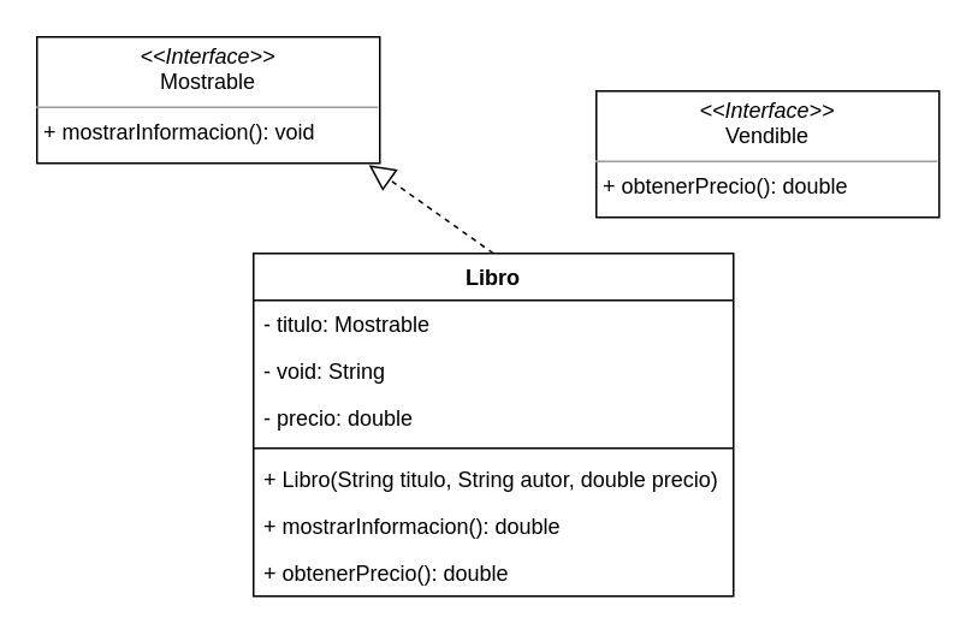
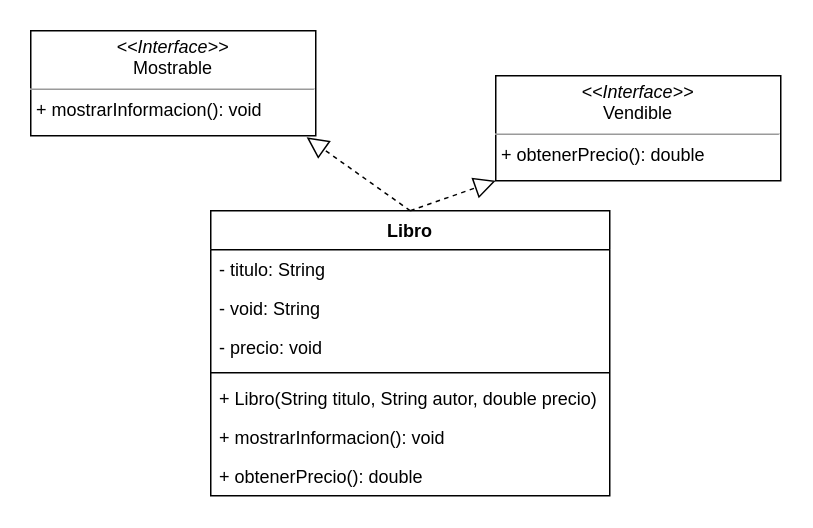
  <mxCell id="0" />
  <mxCell id="1" parent="0" />
  <mxCell id="2" value="&lt;p style=&quot;margin:0px;margin-top:4px;text-align:center;&quot;&gt;&lt;i&gt;&amp;lt;&amp;lt;Interface&amp;gt;&amp;gt;&lt;/i&gt;&lt;br&gt;Mostrable&lt;br&gt;&lt;/p&gt;&lt;hr size=&quot;1&quot;&gt;&lt;p style=&quot;margin:0px;margin-left:4px;&quot;&gt;+ mostrarInformacion(): void&lt;br&gt;&lt;/p&gt;" style="verticalAlign=top;align=left;overflow=fill;fontSize=12;fontFamily=Helvetica;html=1;whiteSpace=wrap;" parent="1" vertex="1"><mxGeometry x="20" y="20" width="190" height="70" as="geometry" /></mxCell>
  <mxCell id="3" value="Libro" style="swimlane;fontStyle=1;align=center;verticalAlign=top;childLayout=stackLayout;horizontal=1;startSize=26;horizontalStack=0;resizeParent=1;resizeParentMax=0;resizeLast=0;collapsible=1;marginBottom=0;whiteSpace=wrap;html=1;" parent="1" vertex="1"><mxGeometry x="140" y="140" width="266" height="190" as="geometry" /></mxCell>
- <mxCell id="4" value="- titulo: Mostrable" style="text;strokeColor=none;fillColor=none;align=left;verticalAlign=top;spacingLeft=4;spacingRight=4;overflow=hidden;rotatable=0;points=[[0,0.5],[1,0.5]];portConstraint=eastwest;whiteSpace=wrap;html=1;" parent="3" vertex="1"><mxGeometry y="26" width="266" height="26" as="geometry" /></mxCell>
+ <mxCell id="4" value="- titulo: String" style="text;strokeColor=none;fillColor=none;align=left;verticalAlign=top;spacingLeft=4;spacingRight=4;overflow=hidden;rotatable=0;points=[[0,0.5],[1,0.5]];portConstraint=eastwest;whiteSpace=wrap;html=1;" parent="3" vertex="1"><mxGeometry y="26" width="266" height="26" as="geometry" /></mxCell>
  <mxCell id="5" value="- void: String" style="text;strokeColor=none;fillColor=none;align=left;verticalAlign=top;spacingLeft=4;spacingRight=4;overflow=hidden;rotatable=0;points=[[0,0.5],[1,0.5]];portConstraint=eastwest;whiteSpace=wrap;html=1;" vertex="1" parent="3"><mxGeometry y="52" width="266" height="26" as="geometry" /></mxCell>
- <mxCell id="6" value="- precio: double" style="text;strokeColor=none;fillColor=none;align=left;verticalAlign=top;spacingLeft=4;spacingRight=4;overflow=hidden;rotatable=0;points=[[0,0.5],[1,0.5]];portConstraint=eastwest;whiteSpace=wrap;html=1;" vertex="1" parent="3"><mxGeometry y="78" width="266" height="26" as="geometry" /></mxCell>
+ <mxCell id="6" value="- precio: void" style="text;strokeColor=none;fillColor=none;align=left;verticalAlign=top;spacingLeft=4;spacingRight=4;overflow=hidden;rotatable=0;points=[[0,0.5],[1,0.5]];portConstraint=eastwest;whiteSpace=wrap;html=1;" vertex="1" parent="3"><mxGeometry y="78" width="266" height="26" as="geometry" /></mxCell>
  <mxCell id="7" value="" style="line;strokeWidth=1;fillColor=none;align=left;verticalAlign=middle;spacingTop=-1;spacingLeft=3;spacingRight=3;rotatable=0;labelPosition=right;points=[];portConstraint=eastwest;strokeColor=inherit;" parent="3" vertex="1"><mxGeometry y="104" width="266" height="8" as="geometry" /></mxCell>
  <mxCell id="8" value="+ Libro(String titulo, String autor, double precio)" style="text;strokeColor=none;fillColor=none;align=left;verticalAlign=top;spacingLeft=4;spacingRight=4;overflow=hidden;rotatable=0;points=[[0,0.5],[1,0.5]];portConstraint=eastwest;whiteSpace=wrap;html=1;" parent="3" vertex="1"><mxGeometry y="112" width="266" height="26" as="geometry" /></mxCell>
- <mxCell id="9" value="+ mostrarInformacion(): double" style="text;strokeColor=none;fillColor=none;align=left;verticalAlign=top;spacingLeft=4;spacingRight=4;overflow=hidden;rotatable=0;points=[[0,0.5],[1,0.5]];portConstraint=eastwest;whiteSpace=wrap;html=1;" parent="3" vertex="1"><mxGeometry y="138" width="266" height="26" as="geometry" /></mxCell>
+ <mxCell id="9" value="+ mostrarInformacion(): void" style="text;strokeColor=none;fillColor=none;align=left;verticalAlign=top;spacingLeft=4;spacingRight=4;overflow=hidden;rotatable=0;points=[[0,0.5],[1,0.5]];portConstraint=eastwest;whiteSpace=wrap;html=1;" parent="3" vertex="1"><mxGeometry y="138" width="266" height="26" as="geometry" /></mxCell>
  <mxCell id="10" value="+ obtenerPrecio(): double" style="text;strokeColor=none;fillColor=none;align=left;verticalAlign=top;spacingLeft=4;spacingRight=4;overflow=hidden;rotatable=0;points=[[0,0.5],[1,0.5]];portConstraint=eastwest;whiteSpace=wrap;html=1;" vertex="1" parent="3"><mxGeometry y="164" width="266" height="26" as="geometry" /></mxCell>
  <mxCell id="11" value="" style="endArrow=block;dashed=1;endFill=0;endSize=12;html=1;rounded=0;exitX=0.5;exitY=0;exitDx=0;exitDy=0;entryX=0.968;entryY=1.014;entryDx=0;entryDy=0;entryPerimeter=0;" parent="1" source="3" target="2" edge="1"><mxGeometry width="160" relative="1" as="geometry"><mxPoint x="190" y="100" as="sourcePoint" /><mxPoint x="165" y="100" as="targetPoint" /></mxGeometry></mxCell>
  <mxCell id="12" value="&lt;p style=&quot;margin:0px;margin-top:4px;text-align:center;&quot;&gt;&lt;i&gt;&amp;lt;&amp;lt;Interface&amp;gt;&amp;gt;&lt;/i&gt;&lt;br&gt;Vendible&lt;br&gt;&lt;/p&gt;&lt;hr size=&quot;1&quot;&gt;&lt;p style=&quot;margin:0px;margin-left:4px;&quot;&gt;+ obtenerPrecio(): double&lt;br&gt;&lt;/p&gt;" style="verticalAlign=top;align=left;overflow=fill;fontSize=12;fontFamily=Helvetica;html=1;whiteSpace=wrap;" vertex="1" parent="1"><mxGeometry x="330" y="50" width="190" height="70" as="geometry" /></mxCell>
+ <mxCell id="13" value="" style="endArrow=block;dashed=1;endFill=0;endSize=12;html=1;rounded=0;exitX=0.5;exitY=0;exitDx=0;exitDy=0;entryX=0;entryY=1;entryDx=0;entryDy=0;" edge="1" parent="1" source="3" target="12"><mxGeometry width="160" relative="1" as="geometry"><mxPoint x="274" y="150" as="sourcePoint" /><mxPoint x="214" y="101" as="targetPoint" /></mxGeometry></mxCell>
